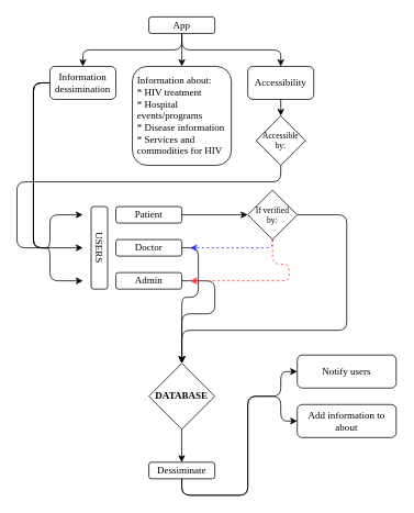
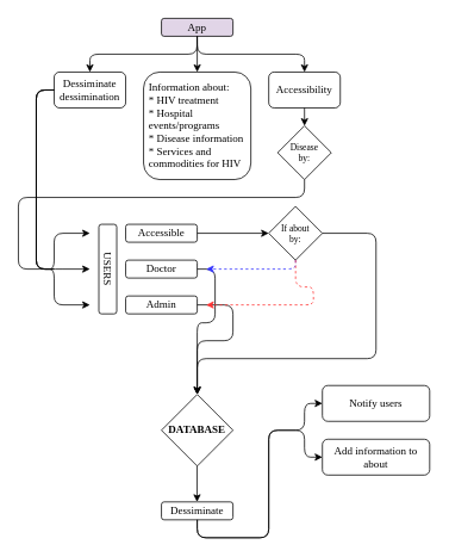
  <mxCell id="0" />
  <mxCell id="1" parent="0" />
- <mxCell id="2" value="App" style="rounded=1;whiteSpace=wrap;html=1;fontFamily=Times New Roman;" vertex="1" parent="1"><mxGeometry x="180" y="20" width="80" height="20" as="geometry" /></mxCell>
+ <mxCell id="2" value="App" style="rounded=1;whiteSpace=wrap;html=1;fontFamily=Times New Roman;fillColor=#e1d5e7;" vertex="1" parent="1"><mxGeometry x="180" y="20" width="80" height="20" as="geometry" /></mxCell>
  <mxCell id="3" value="" style="endArrow=classic;html=1;rounded=1;curved=0;" edge="1" parent="1"><mxGeometry width="50" height="50" relative="1" as="geometry"><mxPoint x="219.82" y="40" as="sourcePoint" /><mxPoint x="100" y="80" as="targetPoint" /><Array as="points"><mxPoint x="220" y="60" /><mxPoint x="100" y="60" /></Array></mxGeometry></mxCell>
  <mxCell id="4" value="" style="endArrow=classic;html=1;rounded=1;curved=0;" edge="1" parent="1"><mxGeometry width="50" height="50" relative="1" as="geometry"><mxPoint x="220" y="40" as="sourcePoint" /><mxPoint x="340" y="80" as="targetPoint" /><Array as="points"><mxPoint x="220" y="60" /><mxPoint x="340" y="60" /></Array></mxGeometry></mxCell>
  <mxCell id="5" value="" style="endArrow=classic;html=1;rounded=1;curved=0;" edge="1" parent="1"><mxGeometry width="50" height="50" relative="1" as="geometry"><mxPoint x="60" y="100" as="sourcePoint" /><mxPoint x="100" y="260" as="targetPoint" /><Array as="points"><mxPoint x="40" y="100" /><mxPoint x="40" y="300" /><mxPoint x="60" y="300" /><mxPoint x="60" y="260" /></Array></mxGeometry></mxCell>
- <mxCell id="6" value="Information dessimination" style="rounded=1;whiteSpace=wrap;html=1;fontFamily=Times New Roman;" vertex="1" parent="1"><mxGeometry x="60" y="80" width="80" height="40" as="geometry" /></mxCell>
+ <mxCell id="6" value="Dessiminate dessimination" style="rounded=1;whiteSpace=wrap;html=1;fontFamily=Times New Roman;" vertex="1" parent="1"><mxGeometry x="60" y="80" width="80" height="40" as="geometry" /></mxCell>
  <mxCell id="7" value="" style="endArrow=classic;html=1;rounded=1;curved=0;" edge="1" parent="1"><mxGeometry width="50" height="50" relative="1" as="geometry"><mxPoint x="60" y="100" as="sourcePoint" /><mxPoint x="100" y="300" as="targetPoint" /><Array as="points"><mxPoint x="40" y="100" /><mxPoint x="40" y="300" /><mxPoint x="60" y="300" /></Array></mxGeometry></mxCell>
  <mxCell id="8" value="" style="endArrow=classic;html=1;rounded=1;curved=0;" edge="1" parent="1"><mxGeometry width="50" height="50" relative="1" as="geometry"><mxPoint x="60" y="100" as="sourcePoint" /><mxPoint x="100" y="340" as="targetPoint" /><Array as="points"><mxPoint x="40" y="100" /><mxPoint x="40" y="300" /><mxPoint x="60" y="300" /><mxPoint x="60" y="340" /></Array></mxGeometry></mxCell>
- <mxCell id="9" value="Patient" style="rounded=1;whiteSpace=wrap;html=1;fontFamily=Times New Roman;" vertex="1" parent="1"><mxGeometry x="140" y="250" width="80" height="20" as="geometry" /></mxCell>
+ <mxCell id="9" value="Accessible" style="rounded=1;whiteSpace=wrap;html=1;fontFamily=Times New Roman;" vertex="1" parent="1"><mxGeometry x="140" y="250" width="80" height="20" as="geometry" /></mxCell>
  <mxCell id="10" value="Admin" style="rounded=1;whiteSpace=wrap;html=1;fontFamily=Times New Roman;" vertex="1" parent="1"><mxGeometry x="140" y="330" width="80" height="20" as="geometry" /></mxCell>
  <mxCell id="11" value="Accessibility" style="rounded=1;whiteSpace=wrap;html=1;fontFamily=Times New Roman;" vertex="1" parent="1"><mxGeometry x="300" y="80" width="80" height="40" as="geometry" /></mxCell>
  <mxCell id="12" value="" style="endArrow=classic;html=1;rounded=0;" edge="1" parent="1"><mxGeometry width="50" height="50" relative="1" as="geometry"><mxPoint x="340" y="120" as="sourcePoint" /><mxPoint x="340" y="140" as="targetPoint" /></mxGeometry></mxCell>
- <mxCell id="13" value="&lt;div&gt;&lt;span style=&quot;font-family: &amp;quot;Times New Roman&amp;quot;; background-color: initial;&quot;&gt;Accessible&lt;/span&gt;&lt;/div&gt;&lt;div&gt;&lt;span style=&quot;font-family: nwtRwpWaWTmKvTHQ2Dd5; background-color: initial;&quot;&gt;by:&lt;/span&gt;&lt;/div&gt;" style="rhombus;whiteSpace=wrap;html=1;fontSize=10;verticalAlign=middle;" vertex="1" parent="1"><mxGeometry x="310" y="140" width="60" height="60" as="geometry" /></mxCell>
+ <mxCell id="13" value="&lt;div&gt;&lt;span style=&quot;font-family: &amp;quot;Times New Roman&amp;quot;; background-color: initial;&quot;&gt;Disease&lt;/span&gt;&lt;/div&gt;&lt;div&gt;&lt;span style=&quot;font-family: nwtRwpWaWTmKvTHQ2Dd5; background-color: initial;&quot;&gt;by:&lt;/span&gt;&lt;/div&gt;" style="rhombus;whiteSpace=wrap;html=1;fontSize=10;verticalAlign=middle;" vertex="1" parent="1"><mxGeometry x="310" y="140" width="60" height="60" as="geometry" /></mxCell>
  <mxCell id="14" value="" style="endArrow=none;html=1;rounded=1;curved=0;strokeColor=default;endFill=0;" edge="1" parent="1"><mxGeometry width="50" height="50" relative="1" as="geometry"><mxPoint x="340" y="200" as="sourcePoint" /><mxPoint x="60" y="300" as="targetPoint" /><Array as="points"><mxPoint x="340" y="220" /><mxPoint x="20" y="220" /><mxPoint x="20" y="300" /></Array></mxGeometry></mxCell>
  <mxCell id="15" value="" style="endArrow=classic;html=1;rounded=1;curved=0;" edge="1" parent="1"><mxGeometry width="50" height="50" relative="1" as="geometry"><mxPoint x="180" y="300" as="sourcePoint" /><mxPoint x="220" y="440" as="targetPoint" /><Array as="points"><mxPoint x="240" y="300" /><mxPoint x="240" y="360" /><mxPoint x="220" y="360" /></Array></mxGeometry></mxCell>
  <mxCell id="16" value="" style="endArrow=classic;html=1;rounded=1;curved=0;" edge="1" parent="1"><mxGeometry width="50" height="50" relative="1" as="geometry"><mxPoint x="220" y="340" as="sourcePoint" /><mxPoint x="220" y="440" as="targetPoint" /><Array as="points"><mxPoint x="260" y="340" /><mxPoint x="260" y="380" /><mxPoint x="220" y="380" /></Array></mxGeometry></mxCell>
  <mxCell id="17" value="&lt;font face=&quot;Times New Roman&quot;&gt;&lt;b&gt;DATABASE&lt;/b&gt;&lt;/font&gt;" style="rhombus;whiteSpace=wrap;html=1;" vertex="1" parent="1"><mxGeometry x="180" y="440" width="80" height="80" as="geometry" /></mxCell>
- <mxCell id="18" value="&lt;font face=&quot;Times New Roman&quot;&gt;If verified&lt;/font&gt;&lt;div&gt;&lt;font face=&quot;Times New Roman&quot;&gt;by:&lt;/font&gt;&lt;/div&gt;" style="rhombus;whiteSpace=wrap;html=1;fontSize=10;verticalAlign=middle;" vertex="1" parent="1"><mxGeometry x="300" y="230" width="60" height="60" as="geometry" /></mxCell>
+ <mxCell id="18" value="&lt;font face=&quot;Times New Roman&quot;&gt;If about&lt;/font&gt;&lt;div&gt;&lt;font face=&quot;Times New Roman&quot;&gt;by:&lt;/font&gt;&lt;/div&gt;" style="rhombus;whiteSpace=wrap;html=1;fontSize=10;verticalAlign=middle;" vertex="1" parent="1"><mxGeometry x="300" y="230" width="60" height="60" as="geometry" /></mxCell>
  <mxCell id="19" value="" style="endArrow=classic;html=1;rounded=0;" edge="1" parent="1"><mxGeometry width="50" height="50" relative="1" as="geometry"><mxPoint x="220" y="260" as="sourcePoint" /><mxPoint x="300" y="260" as="targetPoint" /></mxGeometry></mxCell>
  <mxCell id="20" value="" style="endArrow=classic;html=1;rounded=1;curved=0;" edge="1" parent="1"><mxGeometry width="50" height="50" relative="1" as="geometry"><mxPoint x="360" y="260" as="sourcePoint" /><mxPoint x="220" y="440" as="targetPoint" /><Array as="points"><mxPoint x="420" y="260" /><mxPoint x="420" y="400" /><mxPoint x="220" y="400" /></Array></mxGeometry></mxCell>
  <mxCell id="21" value="" style="endArrow=classic;html=1;rounded=0;" edge="1" parent="1"><mxGeometry width="50" height="50" relative="1" as="geometry"><mxPoint x="219.82" y="520" as="sourcePoint" /><mxPoint x="219.82" y="560" as="targetPoint" /></mxGeometry></mxCell>
  <mxCell id="22" value="Dessiminate" style="rounded=1;whiteSpace=wrap;html=1;fontFamily=Times New Roman;" vertex="1" parent="1"><mxGeometry x="180" y="560" width="80" height="20" as="geometry" /></mxCell>
  <mxCell id="23" value="" style="endArrow=classic;html=1;rounded=1;curved=0;" edge="1" parent="1"><mxGeometry width="50" height="50" relative="1" as="geometry"><mxPoint x="220" y="580" as="sourcePoint" /><mxPoint x="360" y="450" as="targetPoint" /><Array as="points"><mxPoint x="220" y="600" /><mxPoint x="300" y="600" /><mxPoint x="300" y="480" /><mxPoint x="340" y="480" /><mxPoint x="340" y="450" /></Array></mxGeometry></mxCell>
  <mxCell id="24" value="&lt;font face=&quot;Times New Roman&quot;&gt;USERS&lt;/font&gt;" style="rounded=1;whiteSpace=wrap;html=1;rotation=90;" vertex="1" parent="1"><mxGeometry x="70" y="290" width="100" height="20" as="geometry" /></mxCell>
  <mxCell id="25" value="" style="endArrow=classic;html=1;rounded=1;curved=0;dashed=1;strokeColor=#3333FF;" edge="1" parent="1" target="26"><mxGeometry width="50" height="50" relative="1" as="geometry"><mxPoint x="180" y="300" as="sourcePoint" /><mxPoint x="400" y="260" as="targetPoint" /><Array as="points" /></mxGeometry></mxCell>
  <mxCell id="26" value="Doctor" style="rounded=1;whiteSpace=wrap;html=1;fontFamily=Times New Roman;" vertex="1" parent="1"><mxGeometry x="140" y="290" width="80" height="20" as="geometry" /></mxCell>
  <mxCell id="27" value="" style="endArrow=classic;html=1;rounded=1;curved=0;dashed=1;strokeColor=#3333FF;" edge="1" parent="1"><mxGeometry width="50" height="50" relative="1" as="geometry"><mxPoint x="330" y="290" as="sourcePoint" /><mxPoint x="230" y="300" as="targetPoint" /><Array as="points"><mxPoint x="330" y="300" /></Array></mxGeometry></mxCell>
  <mxCell id="28" value="" style="endArrow=classic;html=1;rounded=1;curved=0;dashed=1;strokeColor=#FF3333;" edge="1" parent="1"><mxGeometry width="50" height="50" relative="1" as="geometry"><mxPoint x="330" y="290" as="sourcePoint" /><mxPoint x="230" y="340" as="targetPoint" /><Array as="points"><mxPoint x="330" y="320" /><mxPoint x="350" y="320" /><mxPoint x="350" y="340" /></Array></mxGeometry></mxCell>
  <mxCell id="29" value="&lt;font face=&quot;Times New Roman&quot;&gt;Notify users&lt;/font&gt;" style="rounded=1;whiteSpace=wrap;html=1;" vertex="1" parent="1"><mxGeometry x="360" y="430" width="120" height="40" as="geometry" /></mxCell>
  <mxCell id="30" value="" style="endArrow=classic;html=1;rounded=1;curved=0;" edge="1" parent="1"><mxGeometry width="50" height="50" relative="1" as="geometry"><mxPoint x="220" y="580" as="sourcePoint" /><mxPoint x="360" y="510" as="targetPoint" /><Array as="points"><mxPoint x="220" y="600" /><mxPoint x="300" y="600" /><mxPoint x="300" y="480" /><mxPoint x="340" y="480" /><mxPoint x="340" y="510" /></Array></mxGeometry></mxCell>
  <mxCell id="31" value="&lt;font face=&quot;Times New Roman&quot;&gt;Add information to about&lt;/font&gt;" style="rounded=1;whiteSpace=wrap;html=1;" vertex="1" parent="1"><mxGeometry x="360" y="490" width="120" height="40" as="geometry" /></mxCell>
  <mxCell id="32" value="" style="endArrow=classic;html=1;rounded=0;" edge="1" parent="1"><mxGeometry width="50" height="50" relative="1" as="geometry"><mxPoint x="220" y="40" as="sourcePoint" /><mxPoint x="220" y="80" as="targetPoint" /></mxGeometry></mxCell>
  <mxCell id="33" value="&lt;div style=&quot;text-align: left;&quot;&gt;&lt;span style=&quot;font-family: &amp;quot;Times New Roman&amp;quot;; background-color: initial;&quot;&gt;Information about:&lt;/span&gt;&lt;/div&gt;&lt;div style=&quot;text-align: left;&quot;&gt;&lt;font face=&quot;NfwXXjRIfmzhhVjDssNr&quot;&gt;* HIV treatment&lt;/font&gt;&lt;/div&gt;&lt;div style=&quot;text-align: left;&quot;&gt;&lt;font face=&quot;NfwXXjRIfmzhhVjDssNr&quot;&gt;* Hospital events/programs&lt;/font&gt;&lt;/div&gt;&lt;div style=&quot;text-align: left;&quot;&gt;&lt;font face=&quot;NfwXXjRIfmzhhVjDssNr&quot;&gt;* Disease information&lt;/font&gt;&lt;/div&gt;&lt;div style=&quot;text-align: left;&quot;&gt;&lt;font face=&quot;NfwXXjRIfmzhhVjDssNr&quot;&gt;* Services and commodities for HIV&lt;/font&gt;&lt;/div&gt;" style="rounded=1;whiteSpace=wrap;html=1;spacingLeft=5;" vertex="1" parent="1"><mxGeometry x="160" y="80" width="120" height="120" as="geometry" /></mxCell>
